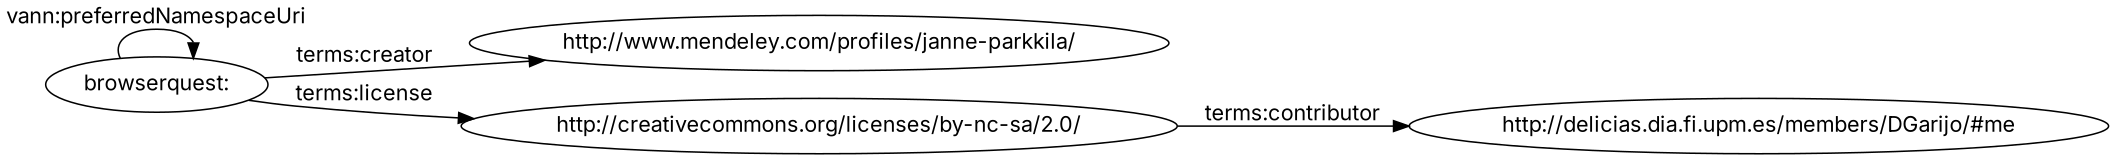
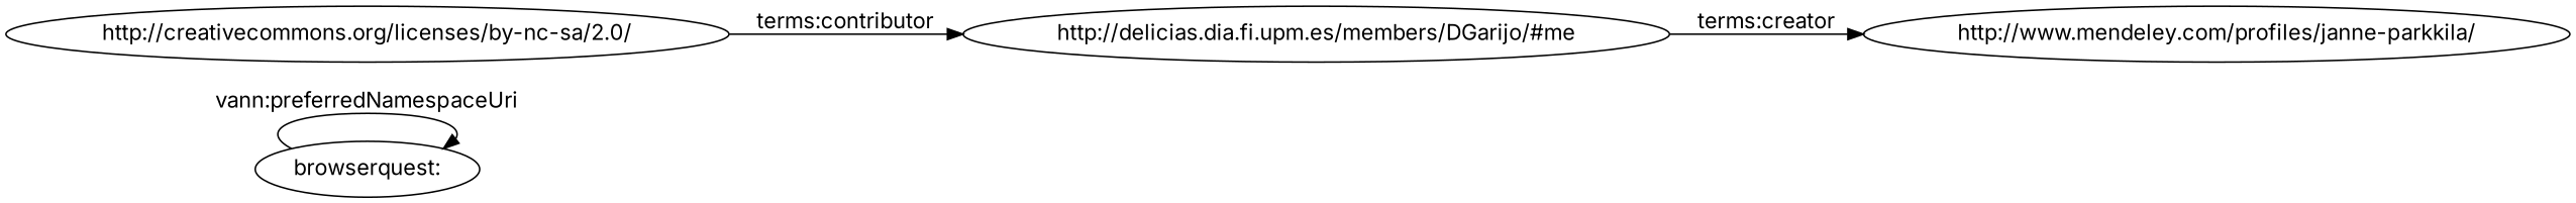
  digraph {
    fontname=Inter
    rankdir=LR
    node [fontname=Inter]
    edge [fontname=Inter]
    "browserquest:"
    "http://www.mendeley.com/profiles/janne-parkkila/"
    "http://creativecommons.org/licenses/by-nc-sa/2.0/"
    "http://delicias.dia.fi.upm.es/members/DGarijo/#me"
    "browserquest:" -> "browserquest:" [label="vann:preferredNamespaceUri"]
-   "browserquest:" -> "http://www.mendeley.com/profiles/janne-parkkila/" [label="terms:creator"]
-   "browserquest:" -> "http://creativecommons.org/licenses/by-nc-sa/2.0/" [label="terms:license"]
+   "http://delicias.dia.fi.upm.es/members/DGarijo/#me" -> "http://www.mendeley.com/profiles/janne-parkkila/" [label="terms:creator"]
    "http://creativecommons.org/licenses/by-nc-sa/2.0/" -> "http://delicias.dia.fi.upm.es/members/DGarijo/#me" [label="terms:contributor"]
  }
